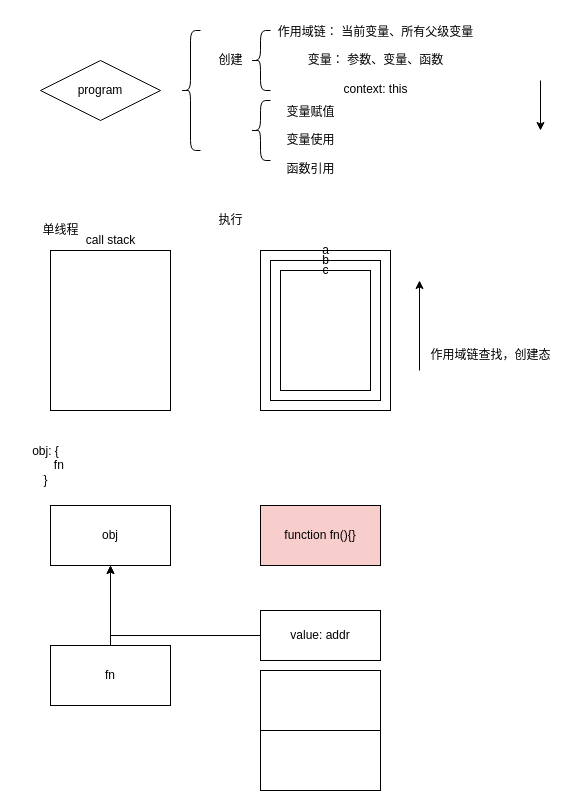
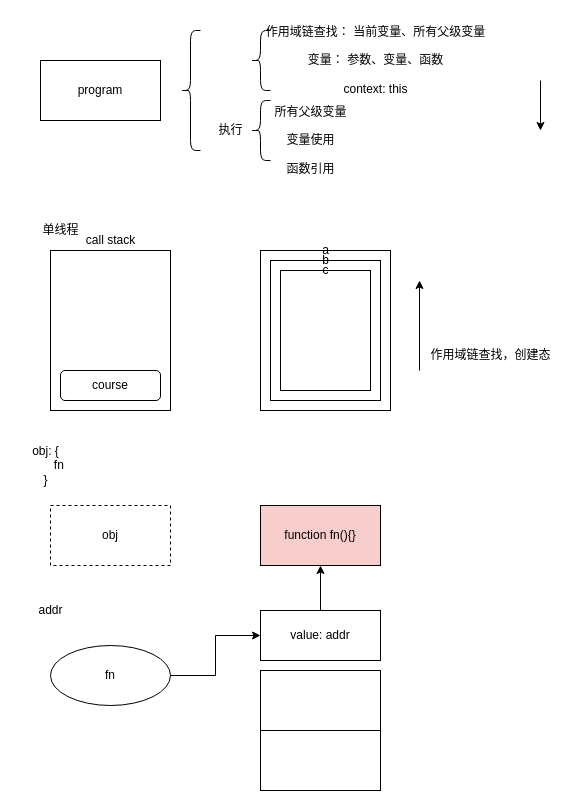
  <mxCell id="0" />
  <mxCell id="1" parent="0" />
- <mxCell id="2" value="program" style="rhombus;whiteSpace=wrap;html=1;" parent="1" vertex="1"><mxGeometry x="40" y="60" width="120" height="60" as="geometry" /></mxCell>
+ <mxCell id="2" value="program" style="rounded=0;whiteSpace=wrap;html=1;" parent="1" vertex="1"><mxGeometry x="40" y="60" width="120" height="60" as="geometry" /></mxCell>
  <mxCell id="3" value="" style="shape=curlyBracket;whiteSpace=wrap;html=1;rounded=1;" parent="1" vertex="1"><mxGeometry x="180" y="30" width="20" height="120" as="geometry" /></mxCell>
- <mxCell id="4" value="创建" style="text;html=1;align=center;verticalAlign=middle;resizable=0;points=[];autosize=1;strokeColor=none;fillColor=none;" parent="1" vertex="1"><mxGeometry x="210" y="50" width="40" height="20" as="geometry" /></mxCell>
- <mxCell id="5" value="执行" style="text;html=1;align=center;verticalAlign=middle;resizable=0;points=[];autosize=1;strokeColor=none;fillColor=none;" parent="1" vertex="1"><mxGeometry x="210" y="210" width="40" height="20" as="geometry" /></mxCell>
+ <mxCell id="5" value="执行" style="text;html=1;align=center;verticalAlign=middle;resizable=0;points=[];autosize=1;strokeColor=none;fillColor=none;" parent="1" vertex="1"><mxGeometry x="210" y="120" width="40" height="20" as="geometry" /></mxCell>
  <mxCell id="6" value="" style="shape=curlyBracket;whiteSpace=wrap;html=1;rounded=1;" parent="1" vertex="1"><mxGeometry x="250" y="30" width="20" height="60" as="geometry" /></mxCell>
- <mxCell id="7" value="作用域链： 当前变量、所有父级变量&lt;br&gt;&lt;br&gt;变量： 参数、变量、函数&lt;br&gt;&lt;br&gt;context: this&lt;br&gt;" style="text;html=1;align=center;verticalAlign=middle;resizable=0;points=[];autosize=1;strokeColor=none;fillColor=none;" parent="1" vertex="1"><mxGeometry x="270" width="210" height="80" as="geometry" y="20" /></mxCell>
+ <mxCell id="7" value="作用域链查找： 当前变量、所有父级变量&lt;br&gt;&lt;br&gt;变量： 参数、变量、函数&lt;br&gt;&lt;br&gt;context: this&lt;br&gt;" style="text;html=1;align=center;verticalAlign=middle;resizable=0;points=[];autosize=1;strokeColor=none;fillColor=none;" parent="1" vertex="1"><mxGeometry x="270" width="210" height="80" as="geometry" y="20" /></mxCell>
  <mxCell id="8" value="" style="shape=curlyBracket;whiteSpace=wrap;html=1;rounded=1;" parent="1" vertex="1"><mxGeometry x="250" y="100" width="20" height="60" as="geometry" /></mxCell>
  <mxCell id="9" value="" style="endArrow=classic;html=1;rounded=0;" parent="1" edge="1"><mxGeometry width="50" height="50" relative="1" as="geometry"><mxPoint x="540" y="80" as="sourcePoint" /><mxPoint x="540" y="130" as="targetPoint" /></mxGeometry></mxCell>
- <mxCell id="10" value="变量赋值&lt;br&gt;&lt;br&gt;变量使用&lt;br&gt;&lt;br&gt;函数引用" style="text;html=1;align=center;verticalAlign=middle;resizable=0;points=[];autosize=1;strokeColor=none;fillColor=none;" parent="1" vertex="1"><mxGeometry x="280" y="100" width="60" height="80" as="geometry" /></mxCell>
+ <mxCell id="10" value="所有父级变量&lt;br&gt;&lt;br&gt;变量使用&lt;br&gt;&lt;br&gt;函数引用" style="text;html=1;align=center;verticalAlign=middle;resizable=0;points=[];autosize=1;strokeColor=none;fillColor=none;" parent="1" vertex="1"><mxGeometry x="280" y="100" width="60" height="80" as="geometry" /></mxCell>
  <mxCell id="11" value="单线程" style="text;html=1;align=center;verticalAlign=middle;resizable=0;points=[];autosize=1;strokeColor=none;fillColor=none;" parent="1" vertex="1"><mxGeometry x="35" y="220" width="50" height="20" as="geometry" /></mxCell>
  <mxCell id="12" value="" style="rounded=0;whiteSpace=wrap;html=1;" parent="1" vertex="1"><mxGeometry x="50" y="250" width="120" height="160" as="geometry" /></mxCell>
  <mxCell id="13" value="call stack" style="text;html=1;align=center;verticalAlign=middle;resizable=0;points=[];autosize=1;strokeColor=none;fillColor=none;" parent="1" vertex="1"><mxGeometry x="80" y="230" width="60" height="20" as="geometry" /></mxCell>
+ <mxCell id="14" value="course" style="rounded=1;whiteSpace=wrap;html=1;" parent="1" vertex="1"><mxGeometry x="60" y="370" width="100" height="30" as="geometry" /></mxCell>
  <mxCell id="15" value="" style="rounded=0;whiteSpace=wrap;html=1;" parent="1" vertex="1"><mxGeometry x="260" y="250" width="130" height="160" as="geometry" /></mxCell>
  <mxCell id="16" value="" style="rounded=0;whiteSpace=wrap;html=1;" parent="1" vertex="1"><mxGeometry x="270" y="260" width="110" height="140" as="geometry" /></mxCell>
  <mxCell id="17" value="" style="rounded=0;whiteSpace=wrap;html=1;" parent="1" vertex="1"><mxGeometry x="280" y="270" width="90" height="120" as="geometry" /></mxCell>
  <mxCell id="18" value="c" style="text;html=1;align=center;verticalAlign=middle;resizable=0;points=[];autosize=1;strokeColor=none;fillColor=none;" parent="1" vertex="1"><mxGeometry x="315" y="260" width="20" height="20" as="geometry" /></mxCell>
  <mxCell id="19" value="b" style="text;html=1;align=center;verticalAlign=middle;resizable=0;points=[];autosize=1;strokeColor=none;fillColor=none;" parent="1" vertex="1"><mxGeometry x="315" y="250" width="20" height="20" as="geometry" /></mxCell>
  <mxCell id="20" value="a" style="text;html=1;align=center;verticalAlign=middle;resizable=0;points=[];autosize=1;strokeColor=none;fillColor=none;" parent="1" vertex="1"><mxGeometry x="315" y="240" width="20" height="20" as="geometry" /></mxCell>
  <mxCell id="21" value="" style="endArrow=classic;html=1;rounded=0;" parent="1" edge="1"><mxGeometry width="50" height="50" relative="1" as="geometry"><mxPoint x="419" y="370" as="sourcePoint" /><mxPoint x="419" y="280" as="targetPoint" /></mxGeometry></mxCell>
  <mxCell id="22" value="作用域链查找，创建态" style="text;html=1;align=center;verticalAlign=middle;resizable=0;points=[];autosize=1;strokeColor=none;fillColor=none;" parent="1" vertex="1"><mxGeometry x="420" y="345" width="140" height="20" as="geometry" /></mxCell>
  <mxCell id="23" value="obj: {&lt;br&gt;&lt;span style=&quot;white-space: pre&quot;&gt;&#09;&lt;/span&gt;fn&lt;br&gt;}" style="text;html=1;align=center;verticalAlign=middle;resizable=0;points=[];autosize=1;strokeColor=none;fillColor=none;" parent="1" vertex="1"><mxGeometry x="20" y="440" width="50" height="50" as="geometry" /></mxCell>
- <mxCell id="24" value="obj" style="rounded=0;whiteSpace=wrap;html=1;" parent="1" vertex="1"><mxGeometry x="50" y="505" width="120" height="60" as="geometry" /></mxCell>
- <mxCell id="25" value="" style="edgeStyle=orthogonalEdgeStyle;rounded=0;orthogonalLoop=1;jettySize=auto;html=1;" parent="1" source="26" target="24" edge="1"><mxGeometry relative="1" as="geometry" /></mxCell>
- <mxCell id="26" value="fn" style="rounded=0;whiteSpace=wrap;html=1;" parent="1" vertex="1"><mxGeometry x="50" y="645" width="120" height="60" as="geometry" /></mxCell>
- <mxCell id="28" value="" style="edgeStyle=orthogonalEdgeStyle;rounded=0;orthogonalLoop=1;jettySize=auto;html=1;" parent="1" source="29" target="24" edge="1"><mxGeometry relative="1" as="geometry" /></mxCell>
+ <mxCell id="24" value="obj" style="rounded=0;whiteSpace=wrap;html=1;dashed=1;" parent="1" vertex="1"><mxGeometry x="50" y="505" width="120" height="60" as="geometry" /></mxCell>
+ <mxCell id="25" value="" style="edgeStyle=orthogonalEdgeStyle;rounded=0;orthogonalLoop=1;jettySize=auto;html=1;entryX=0;entryY=0.5;entryDx=0;entryDy=0;" parent="1" source="26" target="29" edge="1"><mxGeometry relative="1" as="geometry" /></mxCell>
+ <mxCell id="26" value="fn" style="ellipse;whiteSpace=wrap;html=1;" parent="1" vertex="1"><mxGeometry x="50" y="645" width="120" height="60" as="geometry" /></mxCell>
+ <mxCell id="27" value="addr" style="text;html=1;align=center;verticalAlign=middle;resizable=0;points=[];autosize=1;strokeColor=none;fillColor=none;" parent="1" vertex="1"><mxGeometry x="30" y="600" width="40" height="20" as="geometry" /></mxCell>
+ <mxCell id="28" value="" style="edgeStyle=orthogonalEdgeStyle;rounded=0;orthogonalLoop=1;jettySize=auto;html=1;" parent="1" source="29" target="32" edge="1"><mxGeometry relative="1" as="geometry" /></mxCell>
  <mxCell id="29" value="value: addr" style="rounded=0;whiteSpace=wrap;html=1;" parent="1" vertex="1"><mxGeometry x="260" y="610" width="120" height="50" as="geometry" /></mxCell>
  <mxCell id="30" value="" style="rounded=0;whiteSpace=wrap;html=1;" parent="1" vertex="1"><mxGeometry x="260" y="670" width="120" height="60" as="geometry" /></mxCell>
  <mxCell id="31" value="" style="rounded=0;whiteSpace=wrap;html=1;" parent="1" vertex="1"><mxGeometry x="260" y="730" width="120" height="60" as="geometry" /></mxCell>
  <mxCell id="32" value="function fn(){}" style="rounded=0;whiteSpace=wrap;html=1;fillColor=#f8cecc;" parent="1" vertex="1"><mxGeometry x="260" y="505" width="120" height="60" as="geometry" /></mxCell>
